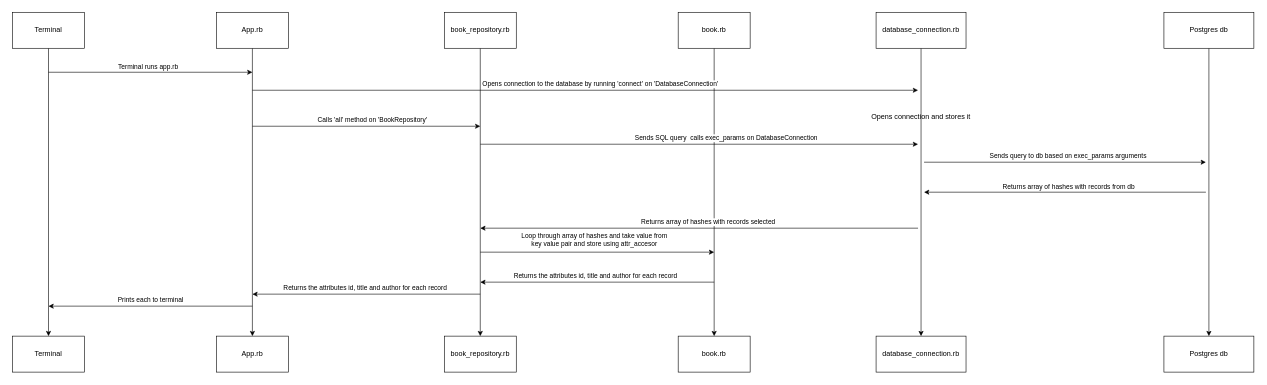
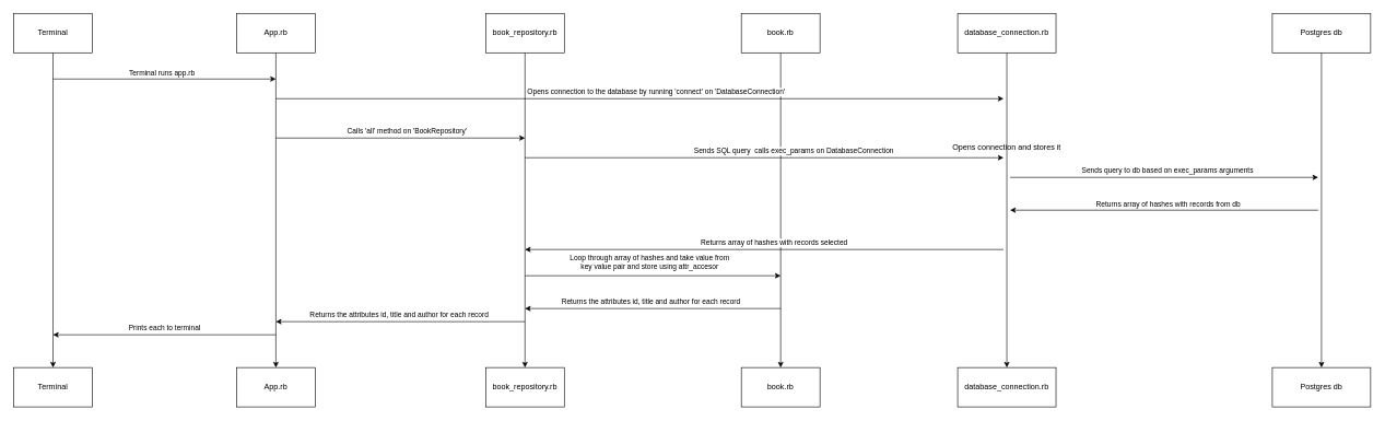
  <mxCell id="0" />
  <mxCell id="1" parent="0" />
  <mxCell id="2" style="edgeStyle=orthogonalEdgeStyle;rounded=0;orthogonalLoop=1;jettySize=auto;html=1;entryX=0.5;entryY=0;entryDx=0;entryDy=0;" edge="1" parent="1" source="3" target="14"><mxGeometry relative="1" as="geometry" /></mxCell>
  <mxCell id="3" value="Terminal" style="rounded=0;whiteSpace=wrap;html=1;" vertex="1" parent="1"><mxGeometry x="20" y="20" width="120" height="60" as="geometry" /></mxCell>
  <mxCell id="4" style="edgeStyle=orthogonalEdgeStyle;rounded=0;orthogonalLoop=1;jettySize=auto;html=1;" edge="1" parent="1" source="5" target="15"><mxGeometry relative="1" as="geometry" /></mxCell>
  <mxCell id="5" value="App.rb" style="rounded=0;whiteSpace=wrap;html=1;" vertex="1" parent="1"><mxGeometry x="360" y="20" width="120" height="60" as="geometry" /></mxCell>
  <mxCell id="6" style="edgeStyle=orthogonalEdgeStyle;rounded=0;orthogonalLoop=1;jettySize=auto;html=1;entryX=0.5;entryY=0;entryDx=0;entryDy=0;" edge="1" parent="1" source="7" target="16"><mxGeometry relative="1" as="geometry" /></mxCell>
  <mxCell id="7" value="book_repository.rb" style="rounded=0;whiteSpace=wrap;html=1;" vertex="1" parent="1"><mxGeometry x="740" y="20" width="120" height="60" as="geometry" /></mxCell>
  <mxCell id="8" style="edgeStyle=orthogonalEdgeStyle;rounded=0;orthogonalLoop=1;jettySize=auto;html=1;" edge="1" parent="1" source="9" target="17"><mxGeometry relative="1" as="geometry" /></mxCell>
  <mxCell id="9" value="book.rb" style="rounded=0;whiteSpace=wrap;html=1;" vertex="1" parent="1"><mxGeometry x="1130" y="20" width="120" height="60" as="geometry" /></mxCell>
  <mxCell id="10" style="edgeStyle=orthogonalEdgeStyle;rounded=0;orthogonalLoop=1;jettySize=auto;html=1;" edge="1" parent="1" source="11" target="18"><mxGeometry relative="1" as="geometry" /></mxCell>
  <mxCell id="11" value="database_connection.rb" style="rounded=0;whiteSpace=wrap;html=1;" vertex="1" parent="1"><mxGeometry x="1460" y="20" width="150" height="60" as="geometry" /></mxCell>
  <mxCell id="12" style="edgeStyle=orthogonalEdgeStyle;rounded=0;orthogonalLoop=1;jettySize=auto;html=1;" edge="1" parent="1" source="13" target="19"><mxGeometry relative="1" as="geometry" /></mxCell>
  <mxCell id="13" value="Postgres db" style="rounded=0;whiteSpace=wrap;html=1;" vertex="1" parent="1"><mxGeometry x="1940" y="20" width="150" height="60" as="geometry" /></mxCell>
  <mxCell id="14" value="Terminal" style="rounded=0;whiteSpace=wrap;html=1;" vertex="1" parent="1"><mxGeometry x="20" y="560" width="120" height="60" as="geometry" /></mxCell>
  <mxCell id="15" value="App.rb" style="rounded=0;whiteSpace=wrap;html=1;" vertex="1" parent="1"><mxGeometry x="360" y="560" width="120" height="60" as="geometry" /></mxCell>
  <mxCell id="16" value="book_repository.rb" style="rounded=0;whiteSpace=wrap;html=1;" vertex="1" parent="1"><mxGeometry x="740" y="560" width="120" height="60" as="geometry" /></mxCell>
  <mxCell id="17" value="book.rb" style="rounded=0;whiteSpace=wrap;html=1;" vertex="1" parent="1"><mxGeometry x="1130" y="560" width="120" height="60" as="geometry" /></mxCell>
  <mxCell id="18" value="database_connection.rb" style="rounded=0;whiteSpace=wrap;html=1;" vertex="1" parent="1"><mxGeometry x="1460" y="560" width="150" height="60" as="geometry" /></mxCell>
  <mxCell id="19" value="Postgres db" style="rounded=0;whiteSpace=wrap;html=1;" vertex="1" parent="1"><mxGeometry x="1940" y="560" width="150" height="60" as="geometry" /></mxCell>
  <mxCell id="20" value="" style="endArrow=classic;html=1;rounded=0;" edge="1" parent="1"><mxGeometry width="50" height="50" relative="1" as="geometry"><mxPoint x="80" y="120" as="sourcePoint" /><mxPoint x="420" y="120" as="targetPoint" /></mxGeometry></mxCell>
  <mxCell id="21" value="Terminal runs app.rb" style="edgeLabel;html=1;align=center;verticalAlign=middle;resizable=0;points=[];" vertex="1" connectable="0" parent="20"><mxGeometry x="0.034" y="4" relative="1" as="geometry"><mxPoint x="-11" y="-6" as="offset" /></mxGeometry></mxCell>
  <mxCell id="22" value="Opens connection to the database by running 'connect' on 'DatabaseConnection'" style="endArrow=classic;html=1;rounded=0;" edge="1" parent="1"><mxGeometry x="0.045" y="10" width="50" height="50" relative="1" as="geometry"><mxPoint x="420" y="150" as="sourcePoint" /><mxPoint x="1530" y="150" as="targetPoint" /><mxPoint as="offset" /></mxGeometry></mxCell>
- <mxCell id="23" value="Opens connection and stores it" style="text;html=1;strokeColor=none;fillColor=none;align=center;verticalAlign=middle;whiteSpace=wrap;rounded=0;" vertex="1" parent="1"><mxGeometry x="1425" y="180" width="220" height="30" as="geometry" /></mxCell>
+ <mxCell id="23" value="Opens connection and stores it" style="text;html=1;strokeColor=none;fillColor=none;align=center;verticalAlign=middle;whiteSpace=wrap;rounded=0;" vertex="1" parent="1"><mxGeometry x="1425" y="210" width="220" height="30" as="geometry" /></mxCell>
  <mxCell id="24" value="Calls 'all' method on 'BookRepository'" style="endArrow=classic;html=1;rounded=0;" edge="1" parent="1"><mxGeometry x="0.053" y="10" width="50" height="50" relative="1" as="geometry"><mxPoint x="420" y="210" as="sourcePoint" /><mxPoint x="800" y="210" as="targetPoint" /><mxPoint as="offset" /></mxGeometry></mxCell>
  <mxCell id="25" value="Sends SQL query&amp;nbsp; calls exec_params on DatabaseConnection" style="endArrow=classic;html=1;rounded=0;" edge="1" parent="1"><mxGeometry x="0.123" y="10" width="50" height="50" relative="1" as="geometry"><mxPoint x="800" y="240" as="sourcePoint" /><mxPoint x="1530" y="240" as="targetPoint" /><mxPoint as="offset" /></mxGeometry></mxCell>
  <mxCell id="26" value="Sends query to db based on exec_params arguments" style="endArrow=classic;html=1;rounded=0;" edge="1" parent="1"><mxGeometry x="0.021" y="10" width="50" height="50" relative="1" as="geometry"><mxPoint x="1540" y="270" as="sourcePoint" /><mxPoint x="2010" y="270" as="targetPoint" /><mxPoint as="offset" /></mxGeometry></mxCell>
  <mxCell id="27" value="" style="endArrow=classic;html=1;rounded=0;" edge="1" parent="1"><mxGeometry width="50" height="50" relative="1" as="geometry"><mxPoint x="2010" y="320" as="sourcePoint" /><mxPoint x="1540" y="320" as="targetPoint" /></mxGeometry></mxCell>
  <mxCell id="28" value="Returns array of hashes with records from db" style="edgeLabel;html=1;align=center;verticalAlign=middle;resizable=0;points=[];" vertex="1" connectable="0" parent="27"><mxGeometry x="-0.081" y="-3" relative="1" as="geometry"><mxPoint x="-14" y="-7" as="offset" /></mxGeometry></mxCell>
  <mxCell id="29" value="Returns array of hashes with records selected" style="endArrow=classic;html=1;rounded=0;" edge="1" parent="1"><mxGeometry x="-0.041" y="-10" width="50" height="50" relative="1" as="geometry"><mxPoint x="1530" y="380" as="sourcePoint" /><mxPoint x="800" y="380" as="targetPoint" /><mxPoint as="offset" /></mxGeometry></mxCell>
  <mxCell id="30" value="Loop through array of hashes and take value from&lt;br&gt;key value pair and store using attr_accesor" style="endArrow=classic;html=1;rounded=0;" edge="1" parent="1"><mxGeometry x="-0.026" y="20" width="50" height="50" relative="1" as="geometry"><mxPoint x="800" y="420" as="sourcePoint" /><mxPoint x="1190" y="420" as="targetPoint" /><mxPoint as="offset" /></mxGeometry></mxCell>
  <mxCell id="31" value="Returns the attributes id, title and author for each record" style="endArrow=classic;html=1;rounded=0;" edge="1" parent="1"><mxGeometry x="0.013" y="-10" width="50" height="50" relative="1" as="geometry"><mxPoint x="1190" y="470" as="sourcePoint" /><mxPoint x="800" y="470" as="targetPoint" /><mxPoint as="offset" /></mxGeometry></mxCell>
  <mxCell id="32" value="Prints each to terminal" style="endArrow=classic;html=1;rounded=0;" edge="1" parent="1"><mxGeometry y="-10" width="50" height="50" relative="1" as="geometry"><mxPoint x="420" y="510" as="sourcePoint" /><mxPoint x="80" y="510" as="targetPoint" /><mxPoint as="offset" /></mxGeometry></mxCell>
  <mxCell id="33" value="Returns the attributes id, title and author for each record" style="endArrow=classic;html=1;rounded=0;" edge="1" parent="1"><mxGeometry x="0.013" y="-10" width="50" height="50" relative="1" as="geometry"><mxPoint x="800" y="490" as="sourcePoint" /><mxPoint x="420" y="490" as="targetPoint" /><mxPoint as="offset" /></mxGeometry></mxCell>
